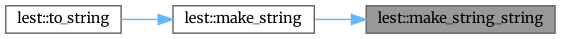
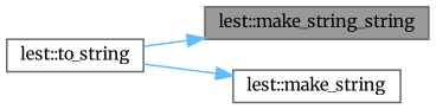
  digraph {
    fontname=Merriweather
    rankdir=RL
    node [color=grey40 fillcolor=white fontname=Merriweather fontsize=10 shape=box style=filled]
    edge [color=steelblue1 dir=back fontname=Merriweather fontsize=10 labelfontname=Helvetica labelfontsize=10 style=solid]
    n1 [color=gray40 fillcolor=grey60 fontcolor=black height=0.2 label="lest::make_string_string" width=0.4]
    n2 [height=0.2 label="lest::make_string" width=0.4]
    n3 [height=0.2 label="lest::to_string" width=0.4]
-   n1 -> n2
+   n1 -> n3
    n2 -> n3
  }
